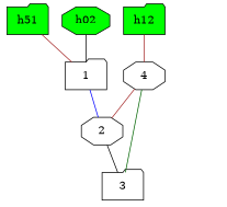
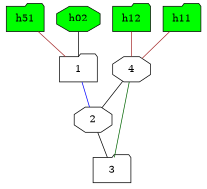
  strict graph {
    node [shape=folder]
    edge [color=brown]
    n1 [fillcolor=green label=h51 style=filled]
    1
    2 [shape=octagon]
    h12 [fillcolor=green style=filled]
    4 [shape=octagon]
    3
+   h11 [fillcolor=green style=filled]
    h02 [fillcolor=green shape=octagon style=filled]
    n1 -- 1
    1 -- 2 [color=blue]
    2 -- 3 [color=black]
    h12 -- 4
-   4 -- 2
+   4 -- 2 [color=black]
    4 -- 3 [color=darkgreen]
+   h11 -- 4
    h02 -- 1 [color=black]
  }
